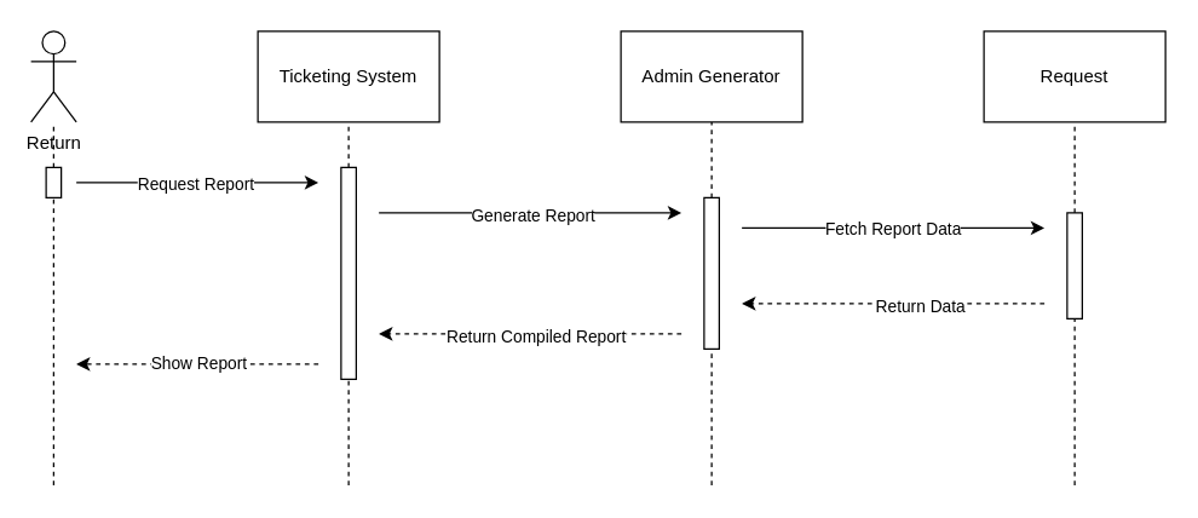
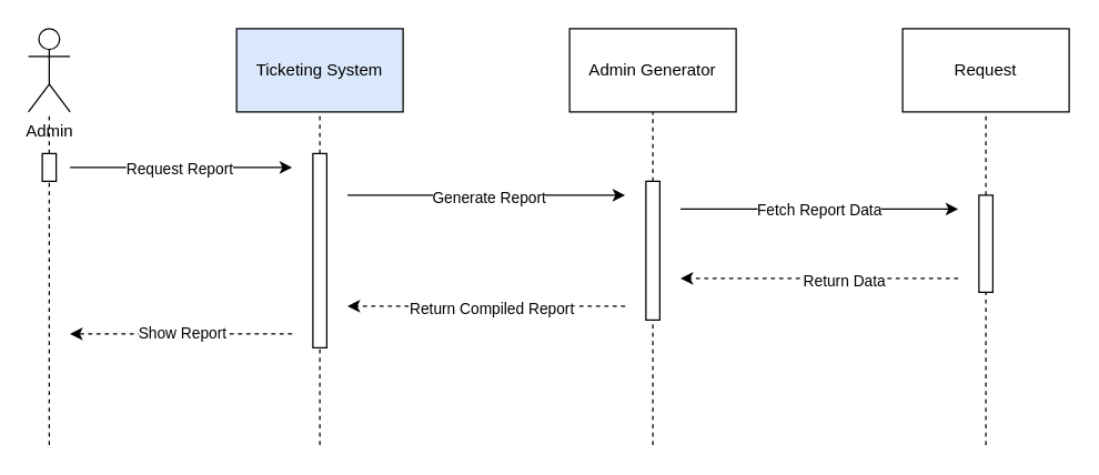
  <mxCell id="0" />
  <mxCell id="1" parent="0" />
- <mxCell id="2" value="Return" style="shape=umlActor;verticalLabelPosition=bottom;verticalAlign=top;html=1;outlineConnect=0;" vertex="1" parent="1"><mxGeometry x="20" y="20" width="30" height="60" as="geometry" /></mxCell>
- <mxCell id="3" value="Ticketing System" style="rounded=0;whiteSpace=wrap;html=1;" vertex="1" parent="1"><mxGeometry x="170" y="20" width="120" height="60" as="geometry" /></mxCell>
+ <mxCell id="2" value="Admin" style="shape=umlActor;verticalLabelPosition=bottom;verticalAlign=top;html=1;outlineConnect=0;" vertex="1" parent="1"><mxGeometry x="20" y="20" width="30" height="60" as="geometry" /></mxCell>
+ <mxCell id="3" value="Ticketing System" style="rounded=0;whiteSpace=wrap;html=1;fillColor=#dae8fc;" vertex="1" parent="1"><mxGeometry x="170" y="20" width="120" height="60" as="geometry" /></mxCell>
  <mxCell id="4" value="Request" style="rounded=0;whiteSpace=wrap;html=1;" vertex="1" parent="1"><mxGeometry x="650" y="20" width="120" height="60" as="geometry" /></mxCell>
  <mxCell id="5" value="Admin Generator" style="rounded=0;whiteSpace=wrap;html=1;" vertex="1" parent="1"><mxGeometry x="410" y="20" width="120" height="60" as="geometry" /></mxCell>
  <mxCell id="6" value="" style="endArrow=none;dashed=1;html=1;rounded=0;" edge="1" parent="1" target="2"><mxGeometry width="50" height="50" relative="1" as="geometry"><mxPoint x="35" y="320" as="sourcePoint" /><mxPoint x="370" y="170" as="targetPoint" /></mxGeometry></mxCell>
  <mxCell id="7" value="" style="endArrow=none;dashed=1;html=1;rounded=0;" edge="1" parent="1" target="3"><mxGeometry width="50" height="50" relative="1" as="geometry"><mxPoint x="230" y="320" as="sourcePoint" /><mxPoint x="370" y="170" as="targetPoint" /></mxGeometry></mxCell>
  <mxCell id="8" value="" style="endArrow=none;dashed=1;html=1;rounded=0;" edge="1" parent="1" source="27" target="4"><mxGeometry width="50" height="50" relative="1" as="geometry"><mxPoint x="710" y="320" as="sourcePoint" /><mxPoint x="370" y="170" as="targetPoint" /></mxGeometry></mxCell>
  <mxCell id="9" value="" style="endArrow=none;dashed=1;html=1;rounded=0;" edge="1" parent="1" source="25" target="5"><mxGeometry width="50" height="50" relative="1" as="geometry"><mxPoint x="470" y="320" as="sourcePoint" /><mxPoint x="370" y="170" as="targetPoint" /></mxGeometry></mxCell>
  <mxCell id="10" value="" style="endArrow=classic;html=1;rounded=0;" edge="1" parent="1"><mxGeometry width="50" height="50" relative="1" as="geometry"><mxPoint x="50" y="120" as="sourcePoint" /><mxPoint x="210" y="120" as="targetPoint" /></mxGeometry></mxCell>
  <mxCell id="11" value="Request Report" style="edgeLabel;html=1;align=center;verticalAlign=middle;resizable=0;points=[];" vertex="1" connectable="0" parent="10"><mxGeometry x="-0.02" relative="1" as="geometry"><mxPoint as="offset" /></mxGeometry></mxCell>
  <mxCell id="12" value="" style="endArrow=classic;html=1;rounded=0;" edge="1" parent="1"><mxGeometry width="50" height="50" relative="1" as="geometry"><mxPoint x="250" y="140" as="sourcePoint" /><mxPoint x="450" y="140" as="targetPoint" /></mxGeometry></mxCell>
  <mxCell id="13" value="Generate Report" style="edgeLabel;html=1;align=center;verticalAlign=middle;resizable=0;points=[];" vertex="1" connectable="0" parent="12"><mxGeometry x="0.008" y="-1" relative="1" as="geometry"><mxPoint as="offset" /></mxGeometry></mxCell>
  <mxCell id="14" value="" style="endArrow=classic;html=1;rounded=0;" edge="1" parent="1"><mxGeometry width="50" height="50" relative="1" as="geometry"><mxPoint x="490" y="150" as="sourcePoint" /><mxPoint x="690" y="150" as="targetPoint" /></mxGeometry></mxCell>
  <mxCell id="15" value="Fetch Report Data" style="edgeLabel;html=1;align=center;verticalAlign=middle;resizable=0;points=[];" vertex="1" connectable="0" parent="14"><mxGeometry x="-0.007" relative="1" as="geometry"><mxPoint as="offset" /></mxGeometry></mxCell>
  <mxCell id="16" value="" style="endArrow=classic;html=1;rounded=0;dashed=1;" edge="1" parent="1"><mxGeometry width="50" height="50" relative="1" as="geometry"><mxPoint x="690" y="200" as="sourcePoint" /><mxPoint x="490" y="200" as="targetPoint" /></mxGeometry></mxCell>
  <mxCell id="17" value="Return Data" style="edgeLabel;html=1;align=center;verticalAlign=middle;resizable=0;points=[];" vertex="1" connectable="0" parent="16"><mxGeometry x="-0.174" y="1" relative="1" as="geometry"><mxPoint as="offset" /></mxGeometry></mxCell>
  <mxCell id="18" value="" style="endArrow=classic;html=1;rounded=0;dashed=1;" edge="1" parent="1"><mxGeometry width="50" height="50" relative="1" as="geometry"><mxPoint x="450" y="220" as="sourcePoint" /><mxPoint x="250" y="220" as="targetPoint" /></mxGeometry></mxCell>
  <mxCell id="19" value="Return Compiled Report" style="edgeLabel;html=1;align=center;verticalAlign=middle;resizable=0;points=[];" vertex="1" connectable="0" parent="18"><mxGeometry x="-0.031" y="1" relative="1" as="geometry"><mxPoint as="offset" /></mxGeometry></mxCell>
  <mxCell id="20" value="" style="endArrow=classic;html=1;rounded=0;dashed=1;" edge="1" parent="1"><mxGeometry width="50" height="50" relative="1" as="geometry"><mxPoint x="210" y="240" as="sourcePoint" /><mxPoint x="50" y="240" as="targetPoint" /></mxGeometry></mxCell>
  <mxCell id="21" value="Show Report" style="edgeLabel;html=1;align=center;verticalAlign=middle;resizable=0;points=[];" vertex="1" connectable="0" parent="20"><mxGeometry x="0.002" y="-1" relative="1" as="geometry"><mxPoint as="offset" /></mxGeometry></mxCell>
  <mxCell id="22" value="" style="rounded=0;whiteSpace=wrap;html=1;" vertex="1" parent="1"><mxGeometry x="30" y="110" width="10" height="20" as="geometry" /></mxCell>
  <mxCell id="23" value="" style="rounded=0;whiteSpace=wrap;html=1;" vertex="1" parent="1"><mxGeometry x="225" y="110" width="10" height="140" as="geometry" /></mxCell>
  <mxCell id="24" value="" style="endArrow=none;dashed=1;html=1;rounded=0;" edge="1" parent="1" target="25"><mxGeometry width="50" height="50" relative="1" as="geometry"><mxPoint x="470" y="320" as="sourcePoint" /><mxPoint x="470" y="80" as="targetPoint" /></mxGeometry></mxCell>
  <mxCell id="25" value="" style="rounded=0;whiteSpace=wrap;html=1;" vertex="1" parent="1"><mxGeometry x="465" y="130" width="10" height="100" as="geometry" /></mxCell>
  <mxCell id="26" value="" style="endArrow=none;dashed=1;html=1;rounded=0;" edge="1" parent="1" target="27"><mxGeometry width="50" height="50" relative="1" as="geometry"><mxPoint x="710" y="320" as="sourcePoint" /><mxPoint x="710" y="80" as="targetPoint" /></mxGeometry></mxCell>
  <mxCell id="27" value="" style="rounded=0;whiteSpace=wrap;html=1;" vertex="1" parent="1"><mxGeometry x="705" y="140" width="10" height="70" as="geometry" /></mxCell>
